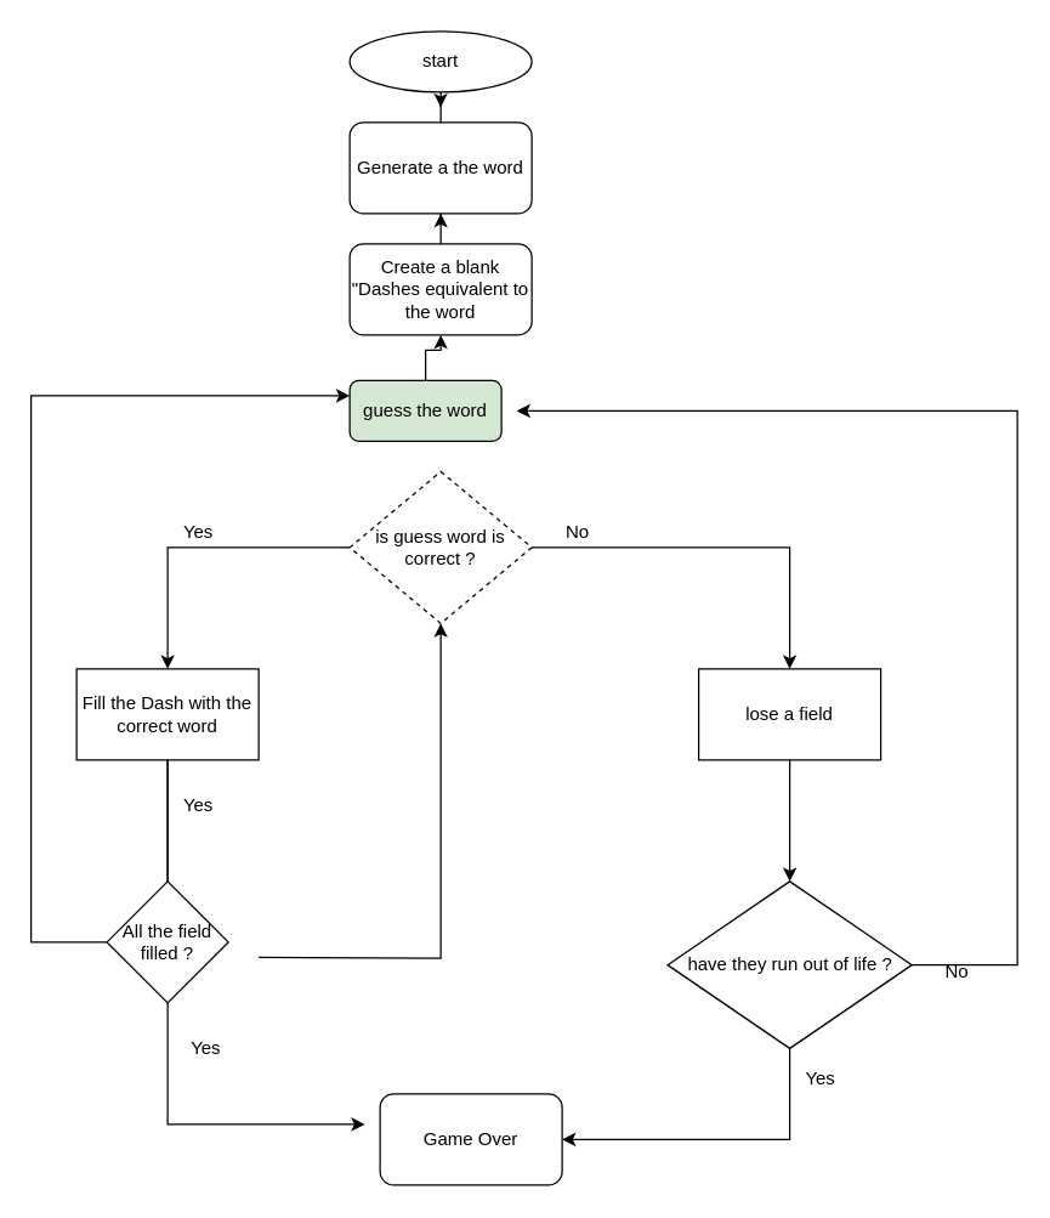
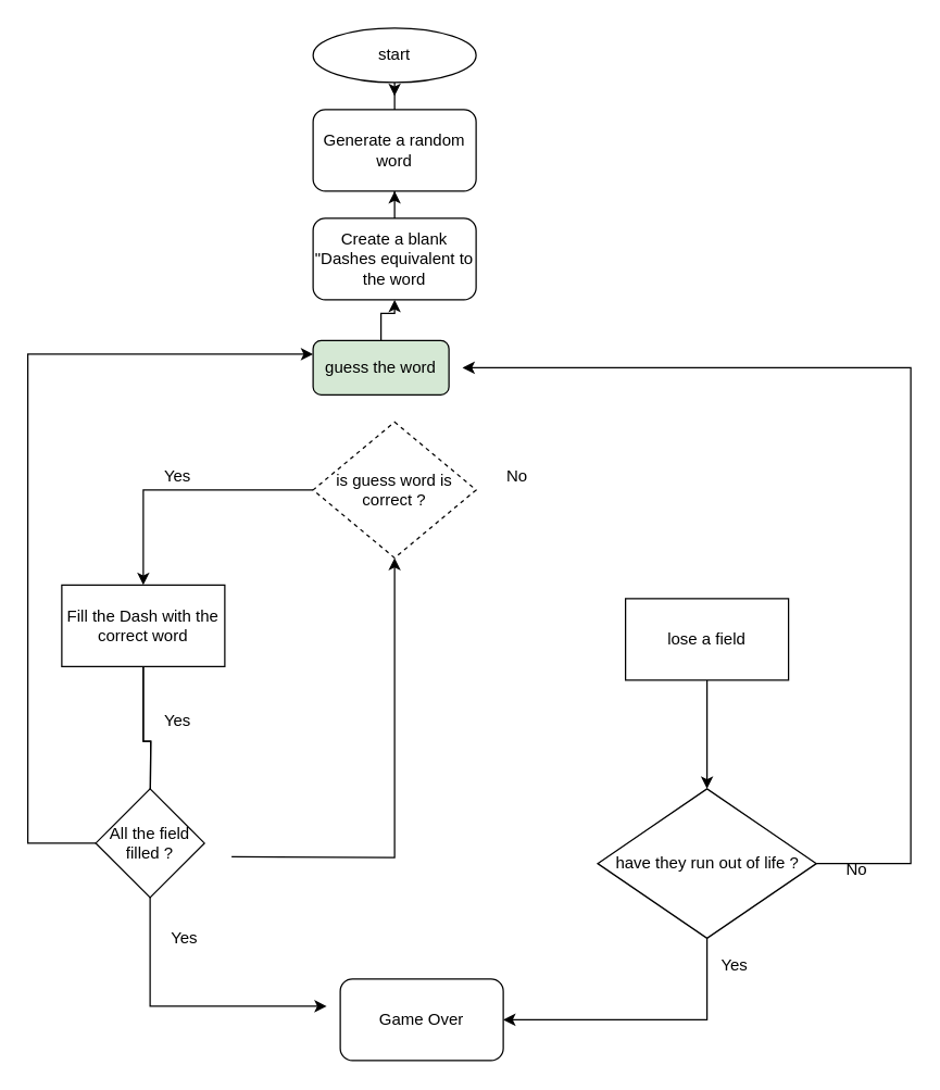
  <mxCell id="0" />
  <mxCell id="1" parent="0" />
  <mxCell id="2" value="start" style="ellipse;whiteSpace=wrap;html=1;" vertex="1" parent="1"><mxGeometry x="230" width="120" height="40" as="geometry" y="20" /></mxCell>
  <mxCell id="3" value="guess the word" style="rounded=1;whiteSpace=wrap;html=1;fillColor=#d5e8d4;" vertex="1" parent="1"><mxGeometry x="230" y="250" width="100" height="40" as="geometry" /></mxCell>
- <mxCell id="4" value="" style="edgeStyle=orthogonalEdgeStyle;rounded=0;orthogonalLoop=1;jettySize=auto;html=1;" edge="1" parent="1" source="6" target="8"><mxGeometry relative="1" as="geometry" /></mxCell>
  <mxCell id="5" value="" style="edgeStyle=orthogonalEdgeStyle;rounded=0;orthogonalLoop=1;jettySize=auto;html=1;" edge="1" parent="1" source="6" target="16"><mxGeometry relative="1" as="geometry" /></mxCell>
  <mxCell id="6" value="is guess word is correct ?&lt;br&gt;" style="rhombus;whiteSpace=wrap;html=1;dashed=1;" vertex="1" parent="1"><mxGeometry x="230" y="310" width="120" height="100" as="geometry" /></mxCell>
  <mxCell id="7" value="" style="edgeStyle=orthogonalEdgeStyle;rounded=0;orthogonalLoop=1;jettySize=auto;html=1;" edge="1" parent="1" source="8"><mxGeometry relative="1" as="geometry"><mxPoint x="520" y="580" as="targetPoint" /></mxGeometry></mxCell>
  <mxCell id="8" value="lose a field" style="whiteSpace=wrap;html=1;" vertex="1" parent="1"><mxGeometry x="460" y="440" width="120" height="60" as="geometry" /></mxCell>
  <mxCell id="9" style="edgeStyle=orthogonalEdgeStyle;rounded=0;orthogonalLoop=1;jettySize=auto;html=1;" edge="1" parent="1" source="10"><mxGeometry relative="1" as="geometry"><mxPoint x="290" y="70" as="targetPoint" /></mxGeometry></mxCell>
- <mxCell id="10" value="Generate a the word" style="whiteSpace=wrap;html=1;rounded=1;" vertex="1" parent="1"><mxGeometry x="230" y="80" width="120" height="60" as="geometry" /></mxCell>
+ <mxCell id="10" value="Generate a random word" style="whiteSpace=wrap;html=1;rounded=1;" vertex="1" parent="1"><mxGeometry x="230" y="80" width="120" height="60" as="geometry" /></mxCell>
  <mxCell id="11" style="edgeStyle=orthogonalEdgeStyle;rounded=0;orthogonalLoop=1;jettySize=auto;html=1;" edge="1" parent="1" source="12" target="10"><mxGeometry relative="1" as="geometry"><mxPoint x="290" y="220" as="sourcePoint" /><mxPoint x="290" y="120" as="targetPoint" /></mxGeometry></mxCell>
  <mxCell id="12" value="Create a blank &quot;Dashes equivalent to the word" style="whiteSpace=wrap;html=1;rounded=1;" vertex="1" parent="1"><mxGeometry x="230" y="160" width="120" height="60" as="geometry" /></mxCell>
  <mxCell id="13" style="edgeStyle=orthogonalEdgeStyle;rounded=0;orthogonalLoop=1;jettySize=auto;html=1;" edge="1" parent="1" source="3" target="12"><mxGeometry relative="1" as="geometry"><mxPoint x="290" y="220" as="sourcePoint" /><mxPoint x="290" y="140" as="targetPoint" /></mxGeometry></mxCell>
  <mxCell id="14" value="" style="edgeStyle=orthogonalEdgeStyle;rounded=0;orthogonalLoop=1;jettySize=auto;html=1;" edge="1" parent="1" source="16"><mxGeometry relative="1" as="geometry"><mxPoint x="110" y="600" as="targetPoint" /></mxGeometry></mxCell>
  <mxCell id="15" style="edgeStyle=orthogonalEdgeStyle;rounded=0;orthogonalLoop=1;jettySize=auto;html=1;" edge="1" parent="1"><mxGeometry relative="1" as="geometry"><mxPoint x="240" y="740" as="targetPoint" /><mxPoint x="110" y="660" as="sourcePoint" /><Array as="points"><mxPoint x="110" y="740" /></Array></mxGeometry></mxCell>
- <mxCell id="16" value="Fill the Dash with the correct word" style="whiteSpace=wrap;html=1;" vertex="1" parent="1"><mxGeometry x="50" y="440" width="120" height="60" as="geometry" /></mxCell>
+ <mxCell id="16" value="Fill the Dash with the correct word" style="whiteSpace=wrap;html=1;" vertex="1" parent="1"><mxGeometry x="45" y="430" width="120" height="60" as="geometry" /></mxCell>
  <mxCell id="17" value="" style="edgeStyle=orthogonalEdgeStyle;rounded=0;orthogonalLoop=1;jettySize=auto;html=1;" edge="1" parent="1" target="6"><mxGeometry relative="1" as="geometry"><mxPoint x="170" y="630" as="sourcePoint" /></mxGeometry></mxCell>
  <mxCell id="18" value="Yes" style="text;html=1;align=center;verticalAlign=middle;resizable=0;points=[];autosize=1;" vertex="1" parent="1"><mxGeometry x="110" y="340" width="40" height="20" as="geometry" /></mxCell>
  <mxCell id="19" value="No" style="text;html=1;align=center;verticalAlign=middle;resizable=0;points=[];autosize=1;" vertex="1" parent="1"><mxGeometry x="365" y="340" width="30" height="20" as="geometry" /></mxCell>
  <mxCell id="20" value="Game Over" style="rounded=1;whiteSpace=wrap;html=1;" vertex="1" parent="1"><mxGeometry x="250" y="720" width="120" height="60" as="geometry" /></mxCell>
  <mxCell id="21" style="edgeStyle=orthogonalEdgeStyle;rounded=0;orthogonalLoop=1;jettySize=auto;html=1;entryX=1;entryY=0.5;entryDx=0;entryDy=0;" edge="1" parent="1" source="23" target="20"><mxGeometry relative="1" as="geometry"><mxPoint x="520" y="750" as="targetPoint" /><Array as="points"><mxPoint x="520" y="750" /></Array></mxGeometry></mxCell>
  <mxCell id="22" style="edgeStyle=orthogonalEdgeStyle;rounded=0;orthogonalLoop=1;jettySize=auto;html=1;" edge="1" parent="1" source="23"><mxGeometry relative="1" as="geometry"><mxPoint x="340" y="270" as="targetPoint" /><Array as="points"><mxPoint x="670" y="635" /><mxPoint x="670" y="270" /></Array></mxGeometry></mxCell>
  <mxCell id="23" value="have they run out of life ?" style="rhombus;whiteSpace=wrap;html=1;" vertex="1" parent="1"><mxGeometry x="439.5" y="580" width="161" height="110" as="geometry" /></mxCell>
  <mxCell id="24" style="edgeStyle=orthogonalEdgeStyle;rounded=0;orthogonalLoop=1;jettySize=auto;html=1;" edge="1" parent="1" source="16"><mxGeometry relative="1" as="geometry"><mxPoint x="110" y="600" as="targetPoint" /><mxPoint x="110" y="500" as="sourcePoint" /><Array as="points" /></mxGeometry></mxCell>
  <mxCell id="25" style="edgeStyle=orthogonalEdgeStyle;rounded=0;orthogonalLoop=1;jettySize=auto;html=1;entryX=0;entryY=0.25;entryDx=0;entryDy=0;" edge="1" parent="1"><mxGeometry relative="1" as="geometry"><mxPoint x="230" y="260" as="targetPoint" /><mxPoint x="70" y="620" as="sourcePoint" /><Array as="points"><mxPoint x="20" y="620" /><mxPoint x="20" y="260" /></Array></mxGeometry></mxCell>
  <mxCell id="26" value="All the field filled ?" style="rhombus;whiteSpace=wrap;html=1;" vertex="1" parent="1"><mxGeometry x="70" y="580" width="80" height="80" as="geometry" /></mxCell>
  <mxCell id="27" value="Yes" style="text;html=1;align=center;verticalAlign=middle;resizable=0;points=[];autosize=1;" vertex="1" parent="1"><mxGeometry x="115" y="680" width="40" height="20" as="geometry" /></mxCell>
  <mxCell id="28" value="Yes" style="text;html=1;align=center;verticalAlign=middle;resizable=0;points=[];autosize=1;" vertex="1" parent="1"><mxGeometry x="520" y="700" width="40" height="20" as="geometry" /></mxCell>
  <mxCell id="29" value="No" style="text;html=1;align=center;verticalAlign=middle;resizable=0;points=[];autosize=1;" vertex="1" parent="1"><mxGeometry x="615" y="630" width="30" height="20" as="geometry" /></mxCell>
  <mxCell id="30" value="Yes" style="text;html=1;align=center;verticalAlign=middle;resizable=0;points=[];autosize=1;" vertex="1" parent="1"><mxGeometry x="110" y="520" width="40" height="20" as="geometry" /></mxCell>
